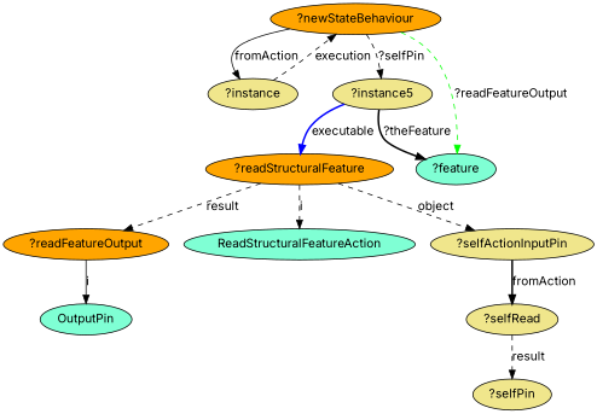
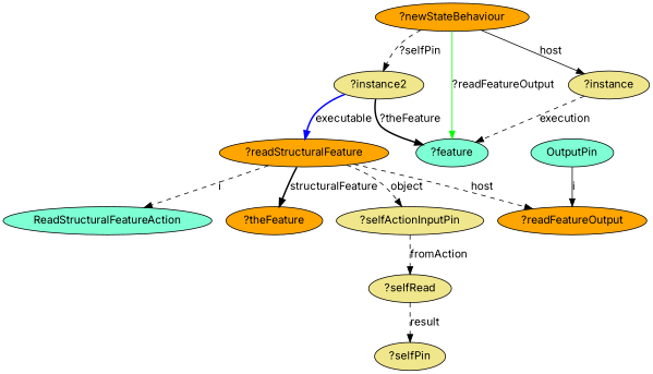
  digraph {
    fontname=Inter
    node [fillcolor=khaki fontname=Inter style=filled]
    edge [fontname=Inter style=dashed]
    "?readFeatureOutput" [fillcolor=orange]
    OutputPin [fillcolor=aquamarine]
    "?readStructuralFeature" [fillcolor=orange]
    ReadStructuralFeatureAction [fillcolor=aquamarine]
+   "?theFeature" [fillcolor=orange]
    "?selfActionInputPin"
    "?selfRead"
    "?selfPin"
    "?newStateBehaviour" [fillcolor=orange]
    "?instance"
-   "?instance2" [label="?instance5"]
+   "?instance2"
    "?feature" [fillcolor=aquamarine]
-   "?readFeatureOutput" -> OutputPin [label=i style=solid]
-   "?readStructuralFeature" -> "?readFeatureOutput" [label=result]
+   OutputPin -> "?readFeatureOutput" [label=i style=solid]
+   "?readStructuralFeature" -> "?readFeatureOutput" [label=host]
    "?readStructuralFeature" -> ReadStructuralFeatureAction [label=i]
+   "?readStructuralFeature" -> "?theFeature" [label=structuralFeature style=bold]
    "?readStructuralFeature" -> "?selfActionInputPin" [label=object]
-   "?selfActionInputPin" -> "?selfRead" [label=fromAction style=bold]
+   "?selfActionInputPin" -> "?selfRead" [label=fromAction]
    "?selfRead" -> "?selfPin" [label=result]
-   "?newStateBehaviour" -> "?instance" [label=fromAction style=solid]
+   "?newStateBehaviour" -> "?instance" [label=host style=solid]
    "?newStateBehaviour" -> "?instance2" [label="?selfPin"]
-   "?newStateBehaviour" -> "?feature" [color=green label="?readFeatureOutput"]
-   "?instance" -> "?newStateBehaviour" [label=execution]
+   "?newStateBehaviour" -> "?feature" [color=green label="?readFeatureOutput" style=solid]
+   "?instance" -> "?feature" [label=execution]
    "?instance2" -> "?readStructuralFeature" [color=blue label=executable style=bold]
    "?instance2" -> "?feature" [label="?theFeature" style=bold]
  }
